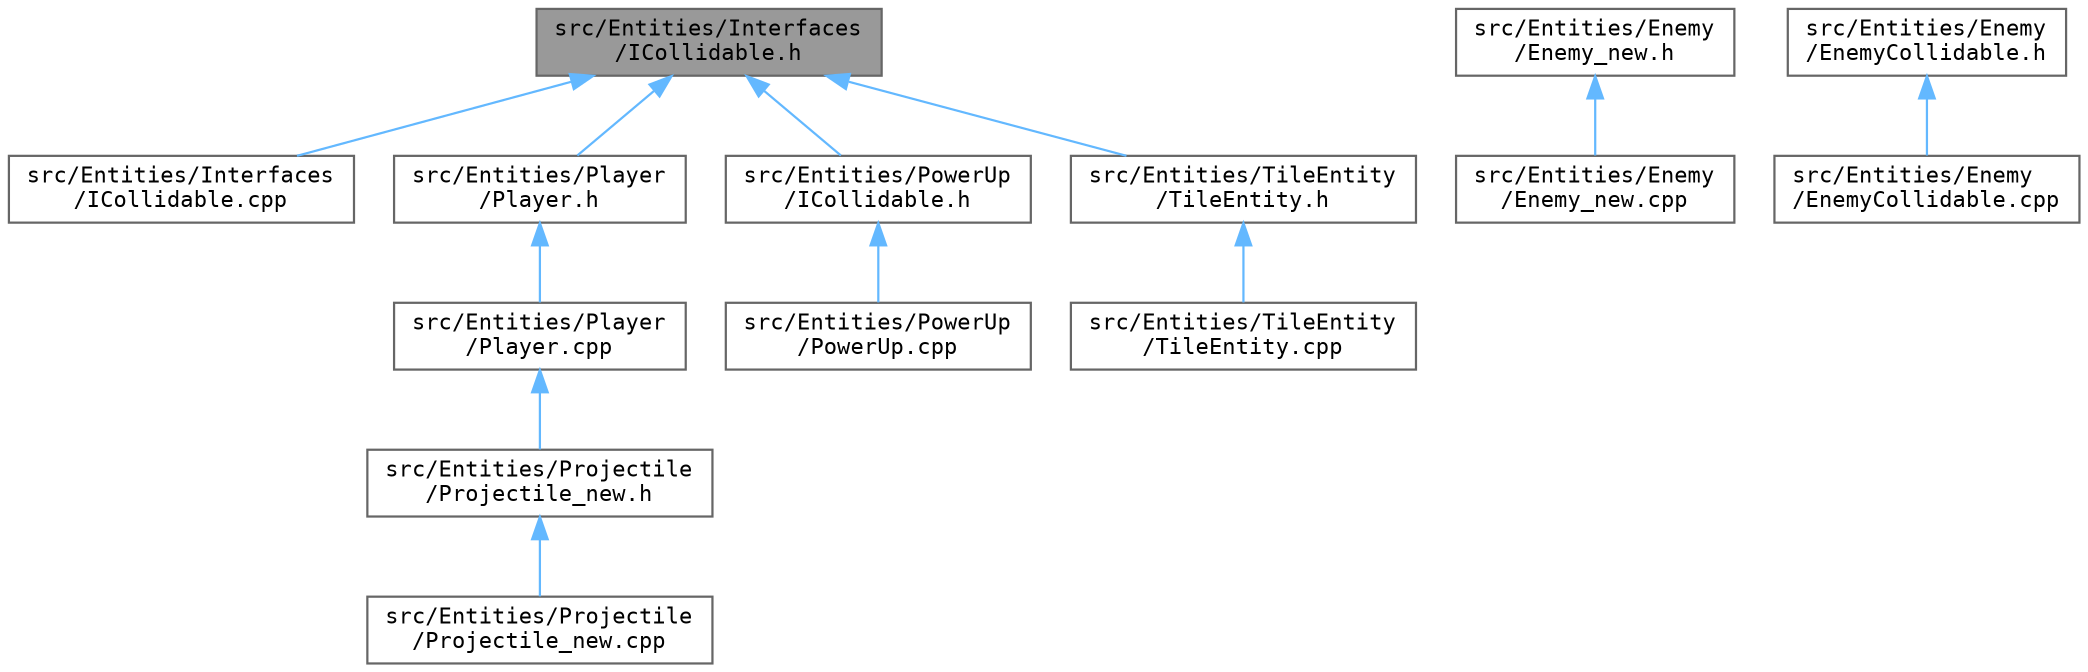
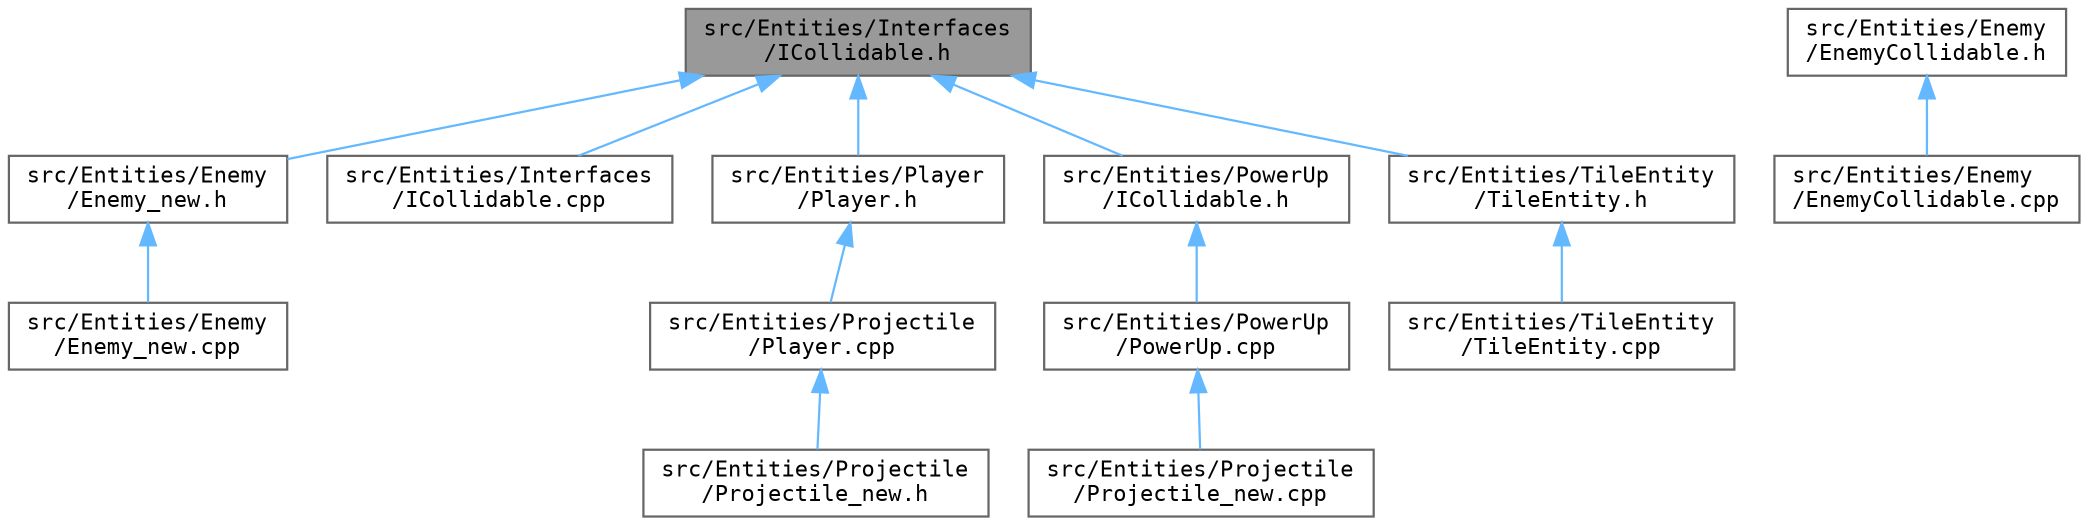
  digraph {
    fontname="DejaVu Sans Mono"
    node [color=grey40 fillcolor=white fontname="DejaVu Sans Mono" fontsize=10 shape=box style=filled]
    edge [color=steelblue1 dir=back fontname="DejaVu Sans Mono" fontsize=10 labelfontname=Helvetica labelfontsize=10 style=solid]
    n1 [color=gray40 fillcolor=grey60 fontcolor=black height=0.2 label="src/Entities/Interfaces\l/ICollidable.h" width=0.4]
    n2 [height=0.2 label="src/Entities/Enemy\l/Enemy_new.h" width=0.4]
    n3 [height=0.2 label="src/Entities/Interfaces\l/ICollidable.cpp" width=0.4]
    n4 [height=0.2 label="src/Entities/Player\l/Player.h" width=0.4]
    n5 [height=0.2 label="src/Entities/PowerUp\l/ICollidable.h" width=0.4]
    n6 [height=0.2 label="src/Entities/TileEntity\l/TileEntity.h" width=0.4]
    n7 [height=0.2 label="src/Entities/Enemy\l/EnemyCollidable.h" width=0.4]
    n8 [height=0.2 label="src/Entities/Enemy\l/EnemyCollidable.cpp" width=0.4]
    n9 [height=0.2 label="src/Entities/Enemy\l/Enemy_new.cpp" width=0.4]
-   n10 [height=0.2 label="src/Entities/Player\l/Player.cpp" width=0.4]
+   n10 [height=0.2 label="src/Entities/Projectile\l/Player.cpp" width=0.4]
    n11 [height=0.2 label="src/Entities/PowerUp\l/PowerUp.cpp" width=0.4]
    n12 [height=0.2 label="src/Entities/Projectile\l/Projectile_new.h" width=0.4]
    n13 [height=0.2 label="src/Entities/Projectile\l/Projectile_new.cpp" width=0.4]
    n14 [height=0.2 label="src/Entities/TileEntity\l/TileEntity.cpp" width=0.4]
+   n1 -> n2
    n1 -> n3
    n1 -> n4
    n1 -> n5
    n1 -> n6
    n2 -> n9
    n4 -> n10
    n5 -> n11
    n6 -> n14
    n7 -> n8
    n10 -> n12
-   n12 -> n13
+   n11 -> n13
  }
